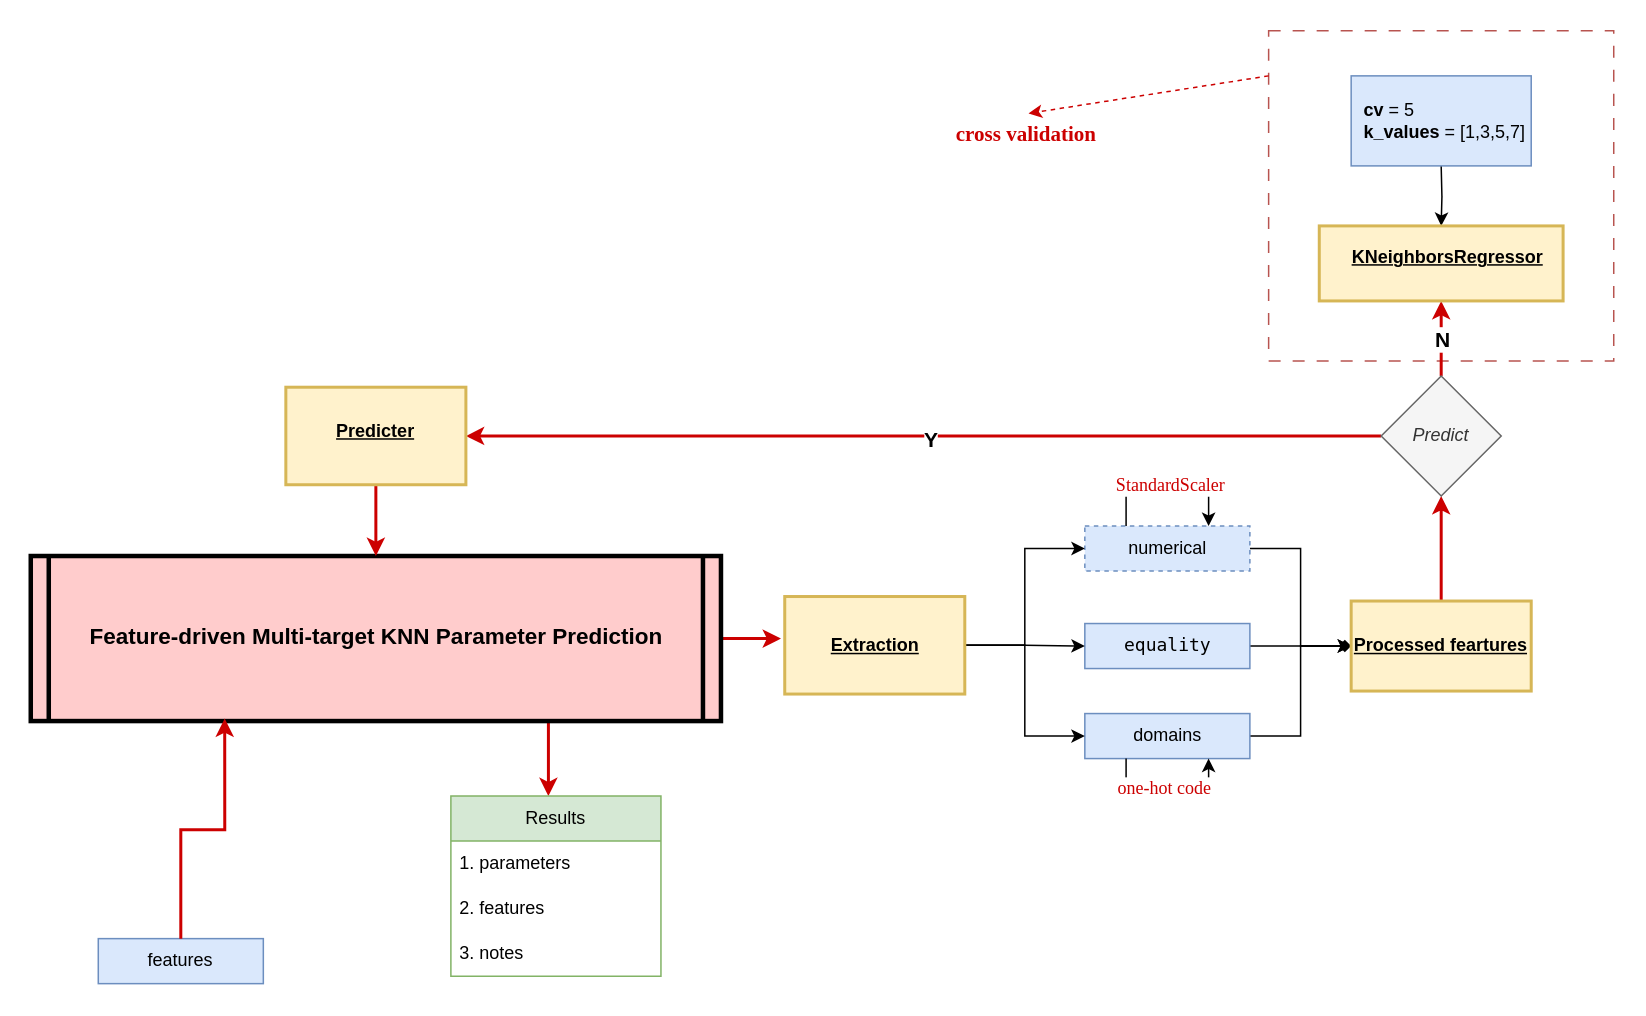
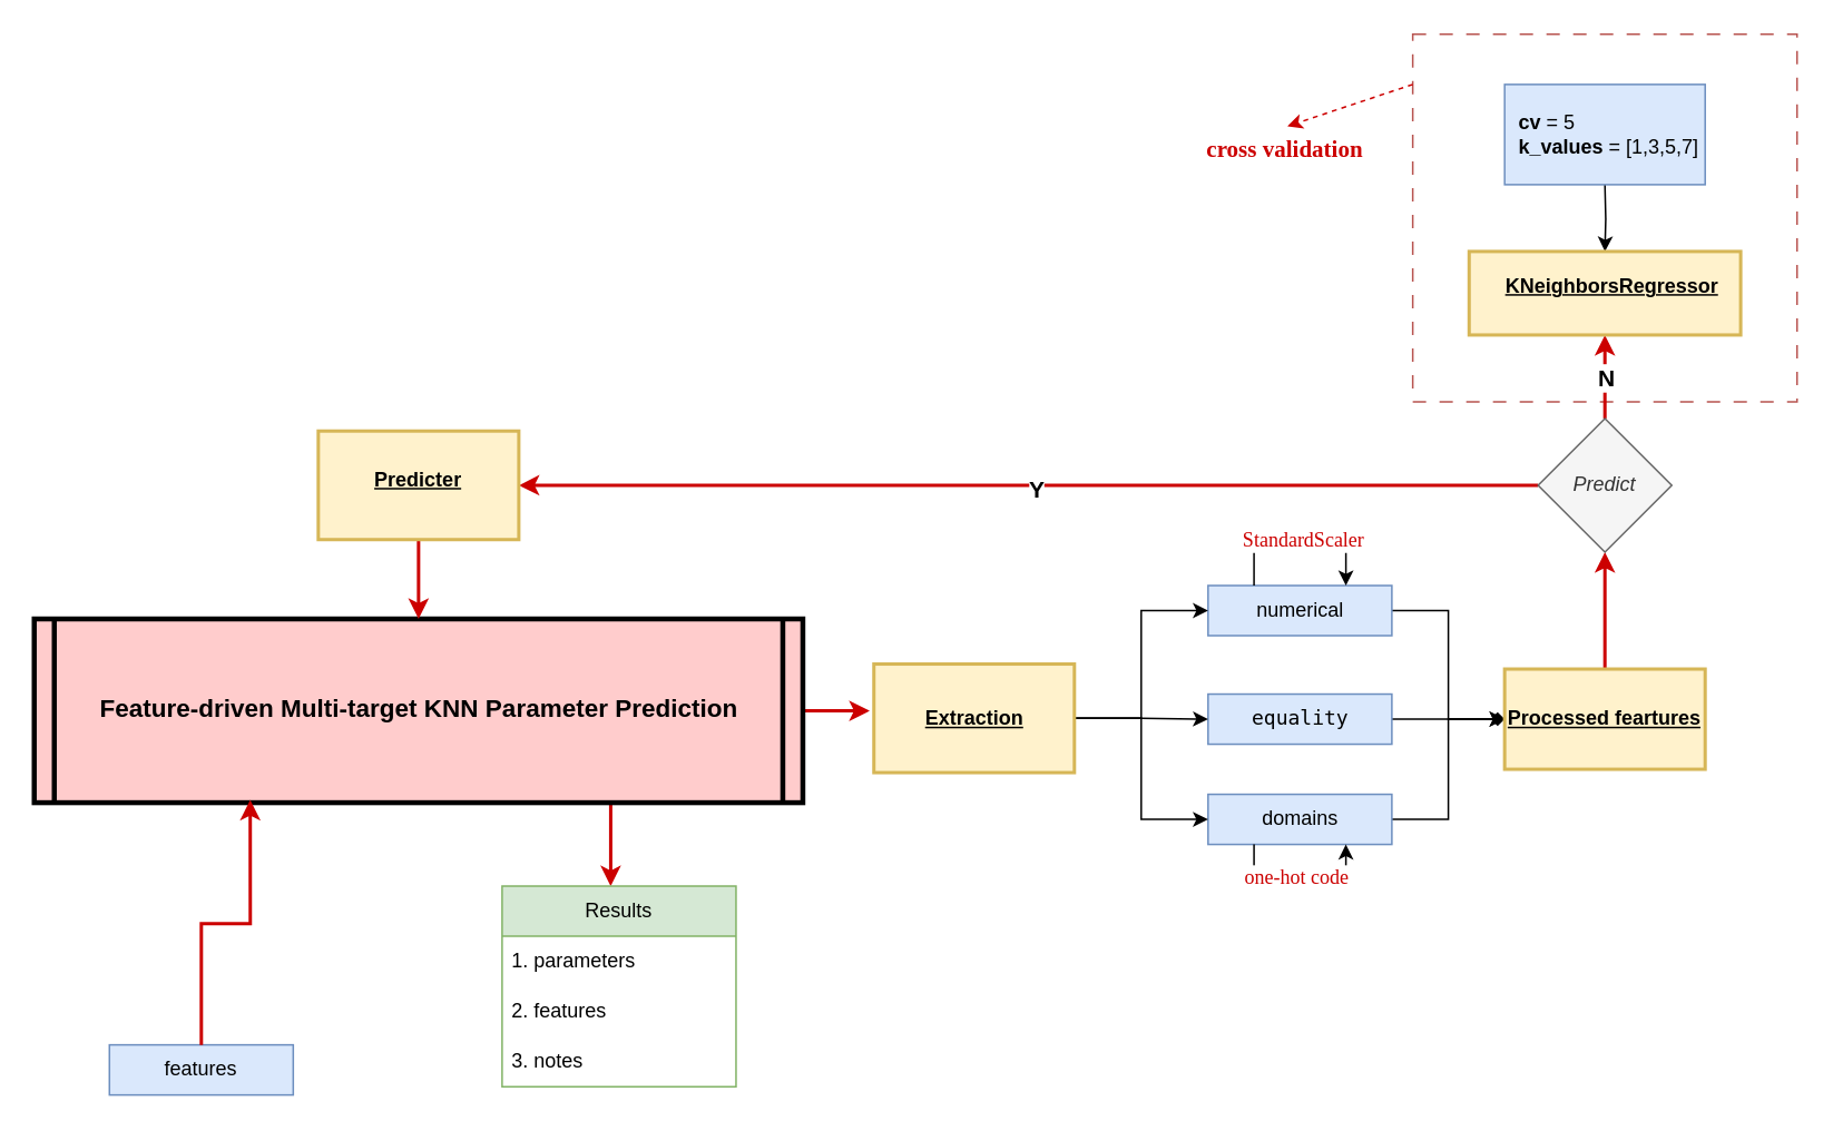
  <mxCell id="0" />
  <mxCell id="1" parent="0" />
  <mxCell id="2" value="" style="rounded=0;whiteSpace=wrap;html=1;dashed=1;fillColor=none;dashPattern=8 8;strokeColor=#b85450;" parent="1" vertex="1"><mxGeometry x="845" y="20" width="230" height="220" as="geometry" /></mxCell>
  <mxCell id="3" value="&lt;span class=&quot;selected&quot;&gt;features&lt;/span&gt;" style="rounded=0;whiteSpace=wrap;html=1;fillColor=#dae8fc;strokeColor=#6c8ebf;" parent="1" vertex="1"><mxGeometry x="65" y="625" width="110" height="30" as="geometry" /></mxCell>
  <mxCell id="4" style="edgeStyle=orthogonalEdgeStyle;rounded=0;orthogonalLoop=1;jettySize=auto;html=1;entryX=0;entryY=0.5;entryDx=0;entryDy=0;" parent="1" source="5" target="24" edge="1"><mxGeometry relative="1" as="geometry" /></mxCell>
- <mxCell id="5" value="&lt;span class=&quot;selected&quot;&gt;numerical&lt;/span&gt;" style="rounded=0;whiteSpace=wrap;html=1;fillColor=#dae8fc;strokeColor=#6c8ebf;dashed=1;" parent="1" vertex="1"><mxGeometry x="722.5" y="350" width="110" height="30" as="geometry" /></mxCell>
+ <mxCell id="5" value="&lt;span class=&quot;selected&quot;&gt;numerical&lt;/span&gt;" style="rounded=0;whiteSpace=wrap;html=1;fillColor=#dae8fc;strokeColor=#6c8ebf;" parent="1" vertex="1"><mxGeometry x="722.5" y="350" width="110" height="30" as="geometry" /></mxCell>
  <mxCell id="6" style="edgeStyle=orthogonalEdgeStyle;rounded=0;orthogonalLoop=1;jettySize=auto;html=1;entryX=0;entryY=0.5;entryDx=0;entryDy=0;endArrow=diamond;" parent="1" source="7" target="24" edge="1"><mxGeometry relative="1" as="geometry"><mxPoint x="880" y="430" as="targetPoint" /></mxGeometry></mxCell>
  <mxCell id="7" value="&lt;span class=&quot;selected&quot;&gt; &lt;/span&gt;&lt;code&gt;equality&lt;/code&gt;" style="rounded=0;whiteSpace=wrap;html=1;fillColor=#dae8fc;strokeColor=#6c8ebf;" parent="1" vertex="1"><mxGeometry x="722.5" y="415" width="110" height="30" as="geometry" /></mxCell>
  <mxCell id="8" style="edgeStyle=orthogonalEdgeStyle;rounded=0;orthogonalLoop=1;jettySize=auto;html=1;entryX=0;entryY=0.5;entryDx=0;entryDy=0;" parent="1" source="9" target="24" edge="1"><mxGeometry relative="1" as="geometry" /></mxCell>
  <mxCell id="9" value="&lt;span class=&quot;selected&quot;&gt;domains&lt;/span&gt;" style="rounded=0;whiteSpace=wrap;html=1;fillColor=#dae8fc;strokeColor=#6c8ebf;" parent="1" vertex="1"><mxGeometry x="722.5" y="475" width="110" height="30" as="geometry" /></mxCell>
  <mxCell id="10" style="edgeStyle=orthogonalEdgeStyle;rounded=0;orthogonalLoop=1;jettySize=auto;html=1;exitX=0.25;exitY=0;exitDx=0;exitDy=0;entryX=0.75;entryY=0;entryDx=0;entryDy=0;" parent="1" source="5" target="5" edge="1"><mxGeometry relative="1" as="geometry"><Array as="points"><mxPoint x="750.5" y="320" /><mxPoint x="805.5" y="320" /></Array></mxGeometry></mxCell>
  <mxCell id="11" value="&amp;nbsp; &amp;nbsp; &amp;nbsp; &amp;nbsp;StandardScaler" style="edgeLabel;html=1;align=center;verticalAlign=middle;resizable=0;points=[];fontSize=12;fontColor=#CC0000;fontFamily=Georgia;" parent="10" vertex="1" connectable="0"><mxGeometry x="-0.157" y="-2" relative="1" as="geometry"><mxPoint as="offset" /></mxGeometry></mxCell>
  <mxCell id="12" value="&lt;font face=&quot;Georgia&quot; style=&quot;font-size: 12px; color: rgb(204, 0, 0);&quot;&gt;one-hot code&amp;nbsp;&lt;/font&gt;" style="edgeStyle=orthogonalEdgeStyle;rounded=0;orthogonalLoop=1;jettySize=auto;html=1;exitX=0.25;exitY=1;exitDx=0;exitDy=0;entryX=0.75;entryY=1;entryDx=0;entryDy=0;" parent="1" source="9" target="9" edge="1"><mxGeometry x="-0.009" relative="1" as="geometry"><mxPoint as="offset" /></mxGeometry></mxCell>
- <mxCell id="13" value="cross validation" style="text;whiteSpace=wrap;fontSize=14;fontFamily=Georgia;fontStyle=1;fontColor=#CC0000;" parent="1" vertex="1"><mxGeometry x="635" y="75" width="100" height="35" as="geometry" /></mxCell>
+ <mxCell id="13" value="cross validation" style="text;whiteSpace=wrap;fontSize=14;fontFamily=Georgia;fontStyle=1;fontColor=#CC0000;" parent="1" vertex="1"><mxGeometry x="720" y="75" width="100" height="35" as="geometry" /></mxCell>
  <mxCell id="14" style="edgeStyle=orthogonalEdgeStyle;rounded=0;orthogonalLoop=1;jettySize=auto;html=1;" parent="1" edge="1"><mxGeometry relative="1" as="geometry"><mxPoint x="960" y="110" as="sourcePoint" /><mxPoint x="960" y="150" as="targetPoint" /></mxGeometry></mxCell>
  <mxCell id="15" style="edgeStyle=orthogonalEdgeStyle;rounded=0;orthogonalLoop=1;jettySize=auto;html=1;strokeWidth=2;strokeColor=#CC0000;" parent="1" source="17" edge="1"><mxGeometry relative="1" as="geometry"><mxPoint x="520" y="425" as="targetPoint" /></mxGeometry></mxCell>
  <mxCell id="16" style="edgeStyle=orthogonalEdgeStyle;rounded=0;orthogonalLoop=1;jettySize=auto;html=1;exitX=0.75;exitY=1;exitDx=0;exitDy=0;entryX=0.5;entryY=0;entryDx=0;entryDy=0;strokeWidth=2;strokeColor=#CC0000;" parent="1" source="17" edge="1"><mxGeometry relative="1" as="geometry"><mxPoint x="365" y="530" as="targetPoint" /></mxGeometry></mxCell>
  <mxCell id="17" value="&#10;&#10;Feature-driven Multi-target KNN Parameter Prediction" style="shape=process;whiteSpace=wrap;align=center;verticalAlign=middle;size=0.025;fontStyle=1;strokeWidth=3;fillColor=#FFCCCC;spacingTop=-40;fontSize=15;" parent="1" vertex="1"><mxGeometry x="20" y="370" width="460" height="110" as="geometry" /></mxCell>
  <mxCell id="18" style="edgeStyle=orthogonalEdgeStyle;rounded=0;orthogonalLoop=1;jettySize=auto;html=1;entryX=0;entryY=0.5;entryDx=0;entryDy=0;" parent="1" source="21" target="7" edge="1"><mxGeometry relative="1" as="geometry" /></mxCell>
  <mxCell id="19" style="edgeStyle=orthogonalEdgeStyle;rounded=0;orthogonalLoop=1;jettySize=auto;html=1;entryX=0;entryY=0.5;entryDx=0;entryDy=0;" parent="1" source="21" target="5" edge="1"><mxGeometry relative="1" as="geometry" /></mxCell>
  <mxCell id="20" style="edgeStyle=orthogonalEdgeStyle;rounded=0;orthogonalLoop=1;jettySize=auto;html=1;entryX=0;entryY=0.5;entryDx=0;entryDy=0;" parent="1" source="21" target="9" edge="1"><mxGeometry relative="1" as="geometry" /></mxCell>
  <mxCell id="21" value="&lt;p style=&quot;margin: 0px; margin-left: 8px;&quot;&gt;&lt;br&gt;&lt;/p&gt;&lt;p style=&quot;margin: 0px; margin-left: 8px;&quot;&gt;&lt;br&gt;&lt;/p&gt;" style="verticalAlign=middle;align=right;overflow=fill;fontSize=12;fontFamily=Helvetica;html=1;rounded=0;fontStyle=1;strokeWidth=2;fillColor=#fff2cc;strokeColor=#d6b656;" parent="1" vertex="1"><mxGeometry x="522.5" y="397" width="120" height="65" as="geometry" /></mxCell>
  <mxCell id="22" value="&lt;span style=&quot;text-align: left;&quot;&gt;&lt;b&gt;&lt;u&gt;Extraction&lt;/u&gt;&lt;/b&gt;&lt;/span&gt;" style="text;strokeColor=none;align=center;fillColor=none;html=1;verticalAlign=middle;whiteSpace=wrap;rounded=0;" parent="1" vertex="1"><mxGeometry x="552.5" y="415" width="60" height="30" as="geometry" /></mxCell>
  <mxCell id="23" value="" style="edgeStyle=orthogonalEdgeStyle;rounded=0;orthogonalLoop=1;jettySize=auto;html=1;strokeWidth=2;strokeColor=#CC0000;" parent="1" source="24" target="29" edge="1"><mxGeometry relative="1" as="geometry" /></mxCell>
  <mxCell id="24" value="&lt;b&gt;&lt;u&gt;Processed feartures&lt;/u&gt;&lt;/b&gt;" style="rounded=0;whiteSpace=wrap;html=1;fillColor=#fff2cc;strokeColor=#d6b656;strokeWidth=2;" parent="1" vertex="1"><mxGeometry x="900" y="400" width="120" height="60" as="geometry" /></mxCell>
  <mxCell id="25" style="edgeStyle=orthogonalEdgeStyle;rounded=0;orthogonalLoop=1;jettySize=auto;html=1;entryX=1;entryY=0.5;entryDx=0;entryDy=0;strokeWidth=2;strokeColor=#CC0000;fontStyle=1" parent="1" source="29" target="31" edge="1"><mxGeometry relative="1" as="geometry" /></mxCell>
  <mxCell id="26" value="&lt;font style=&quot;font-size: 14px;&quot;&gt;&lt;b&gt;Y&lt;/b&gt;&lt;/font&gt;" style="edgeLabel;html=1;align=center;verticalAlign=middle;resizable=0;points=[];" parent="25" vertex="1" connectable="0"><mxGeometry x="-0.014" y="2" relative="1" as="geometry"><mxPoint as="offset" /></mxGeometry></mxCell>
  <mxCell id="27" style="edgeStyle=orthogonalEdgeStyle;rounded=0;orthogonalLoop=1;jettySize=auto;html=1;exitX=0.5;exitY=0;exitDx=0;exitDy=0;entryX=0.5;entryY=1;entryDx=0;entryDy=0;strokeWidth=2;strokeColor=#CC0000;" parent="1" source="29" target="32" edge="1"><mxGeometry relative="1" as="geometry" /></mxCell>
  <mxCell id="28" value="&lt;font style=&quot;font-size: 14px;&quot;&gt;&lt;b&gt;N&lt;/b&gt;&lt;/font&gt;" style="edgeLabel;html=1;align=center;verticalAlign=middle;resizable=0;points=[];" parent="27" vertex="1" connectable="0"><mxGeometry x="-0.017" relative="1" as="geometry"><mxPoint as="offset" /></mxGeometry></mxCell>
  <mxCell id="29" value="&lt;i&gt;Predict&lt;/i&gt;" style="rhombus;whiteSpace=wrap;html=1;rounded=0;fillColor=#f5f5f5;fontColor=#333333;strokeColor=#666666;" parent="1" vertex="1"><mxGeometry x="920" y="250" width="80" height="80" as="geometry" /></mxCell>
  <mxCell id="30" style="edgeStyle=orthogonalEdgeStyle;rounded=0;orthogonalLoop=1;jettySize=auto;html=1;entryX=0.5;entryY=0;entryDx=0;entryDy=0;strokeWidth=2;strokeColor=#CC0000;" parent="1" source="31" target="17" edge="1"><mxGeometry relative="1" as="geometry" /></mxCell>
  <mxCell id="31" value="&lt;p style=&quot;margin: 4px 0px 0px; text-decoration: underline;&quot;&gt;&lt;br&gt;&lt;/p&gt;&lt;p style=&quot;margin: 4px 0px 0px; text-decoration: underline;&quot;&gt;Predicter&lt;/p&gt;&lt;p style=&quot;margin: 0px; margin-left: 8px;&quot;&gt;&lt;br&gt;&lt;/p&gt;" style="verticalAlign=middle;align=center;overflow=fill;fontSize=12;fontFamily=Helvetica;html=1;rounded=0;fontStyle=1;strokeWidth=2;fillColor=#fff2cc;strokeColor=#d6b656;" parent="1" vertex="1"><mxGeometry x="190" y="257.5" width="120" height="65" as="geometry" /></mxCell>
  <mxCell id="32" value="&lt;p style=&quot;margin: 0px; margin-left: 8px;&quot;&gt;&lt;u style=&quot;background-color: transparent; color: light-dark(rgb(0, 0, 0), rgb(255, 255, 255));&quot;&gt;&lt;br&gt;&lt;/u&gt;&lt;/p&gt;&lt;p style=&quot;margin: 0px; margin-left: 8px;&quot;&gt;&lt;u style=&quot;background-color: transparent; color: light-dark(rgb(0, 0, 0), rgb(255, 255, 255));&quot;&gt;KNeighborsRegressor&lt;/u&gt;&lt;/p&gt;" style="verticalAlign=middle;align=center;overflow=fill;fontSize=12;fontFamily=Helvetica;html=1;rounded=0;fontStyle=1;strokeWidth=2;fillColor=#fff2cc;strokeColor=#d6b656;" parent="1" vertex="1"><mxGeometry x="878.75" y="150" width="162.5" height="50" as="geometry" /></mxCell>
  <mxCell id="33" style="edgeStyle=orthogonalEdgeStyle;rounded=0;orthogonalLoop=1;jettySize=auto;html=1;entryX=0.281;entryY=0.985;entryDx=0;entryDy=0;entryPerimeter=0;strokeWidth=2;strokeColor=#CC0000;" parent="1" source="3" target="17" edge="1"><mxGeometry relative="1" as="geometry" /></mxCell>
  <mxCell id="34" value="Results" style="swimlane;fontStyle=0;childLayout=stackLayout;horizontal=1;startSize=30;horizontalStack=0;resizeParent=1;resizeParentMax=0;resizeLast=0;collapsible=1;marginBottom=0;whiteSpace=wrap;html=1;fillColor=#d5e8d4;strokeColor=#82b366;" parent="1" vertex="1"><mxGeometry x="300" y="530" width="140" height="120" as="geometry"><mxRectangle x="620" y="770" width="80" height="30" as="alternateBounds" /></mxGeometry></mxCell>
  <mxCell id="35" value="1. parameters" style="text;strokeColor=none;fillColor=none;align=left;verticalAlign=middle;spacingLeft=4;spacingRight=4;overflow=hidden;points=[[0,0.5],[1,0.5]];portConstraint=eastwest;rotatable=0;whiteSpace=wrap;html=1;" parent="34" vertex="1"><mxGeometry y="30" width="140" height="30" as="geometry" /></mxCell>
  <mxCell id="36" value="2. features" style="text;strokeColor=none;fillColor=none;align=left;verticalAlign=middle;spacingLeft=4;spacingRight=4;overflow=hidden;points=[[0,0.5],[1,0.5]];portConstraint=eastwest;rotatable=0;whiteSpace=wrap;html=1;" parent="34" vertex="1"><mxGeometry y="60" width="140" height="30" as="geometry" /></mxCell>
  <mxCell id="37" value="3. notes" style="text;strokeColor=none;fillColor=none;align=left;verticalAlign=middle;spacingLeft=4;spacingRight=4;overflow=hidden;points=[[0,0.5],[1,0.5]];portConstraint=eastwest;rotatable=0;whiteSpace=wrap;html=1;" parent="34" vertex="1"><mxGeometry y="90" width="140" height="30" as="geometry" /></mxCell>
  <mxCell id="38" value="&lt;font&gt;&amp;nbsp; &lt;b style=&quot;&quot;&gt;cv&lt;/b&gt; = 5&lt;/font&gt;&lt;div&gt;&lt;font&gt;&amp;nbsp; &lt;b style=&quot;&quot;&gt;k_values&lt;/b&gt; = [1,3,5,7]&lt;/font&gt;&lt;/div&gt;" style="rounded=0;whiteSpace=wrap;html=1;align=left;fillColor=#dae8fc;strokeColor=#6c8ebf;" parent="1" vertex="1"><mxGeometry x="900" y="50" width="120" height="60" as="geometry" /></mxCell>
  <mxCell id="39" value="" style="endArrow=classic;html=1;rounded=0;entryX=0.5;entryY=0;entryDx=0;entryDy=0;dashed=1;strokeColor=#CC0000;" parent="1" target="13" edge="1"><mxGeometry width="50" height="50" relative="1" as="geometry"><mxPoint x="845" y="50" as="sourcePoint" /><mxPoint x="775" y="50" as="targetPoint" /></mxGeometry></mxCell>
